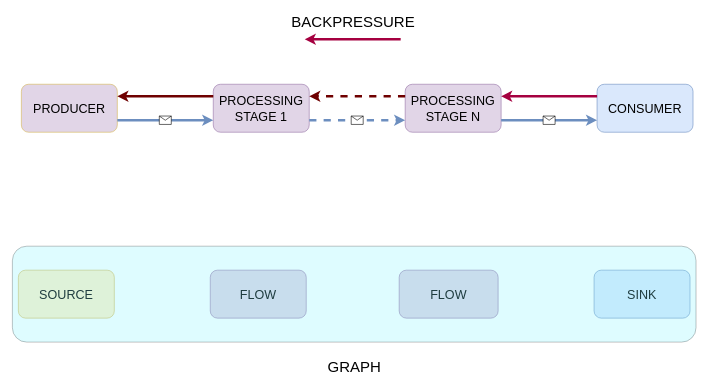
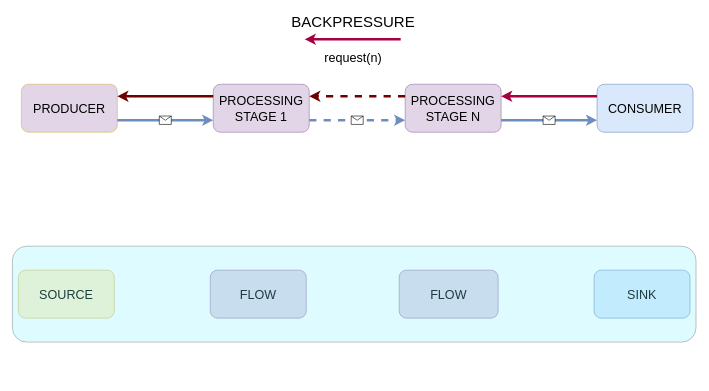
  <mxCell id="0" />
  <mxCell id="1" parent="0" />
  <mxCell id="2" value="" style="group" parent="1" vertex="1" connectable="0"><mxGeometry x="35" y="140" width="1120" height="80" as="geometry" /></mxCell>
  <mxCell id="3" value="&lt;font style=&quot;font-size: 21px;&quot;&gt;PRODUCER&lt;/font&gt;" style="rounded=1;whiteSpace=wrap;html=1;fillColor=#e1d5e7;strokeColor=#d6b656;" parent="2" vertex="1"><mxGeometry width="160.0" height="80" as="geometry" /></mxCell>
  <mxCell id="4" value="&lt;font style=&quot;font-size: 21px;&quot;&gt;CONSUMER&lt;/font&gt;" style="rounded=1;whiteSpace=wrap;html=1;fillColor=#dae8fc;strokeColor=#6c8ebf;" parent="2" vertex="1"><mxGeometry x="960.0" width="160.0" height="80" as="geometry" /></mxCell>
  <mxCell id="5" value="&lt;span style=&quot;font-size: 21px;&quot;&gt;PROCESSING&lt;br&gt;STAGE 1&lt;br&gt;&lt;/span&gt;" style="rounded=1;whiteSpace=wrap;html=1;fillColor=#e1d5e7;strokeColor=#9673a6;" parent="2" vertex="1"><mxGeometry x="320.0" width="160.0" height="80" as="geometry" /></mxCell>
  <mxCell id="6" value="&lt;font style=&quot;font-size: 21px;&quot;&gt;PROCESSING&lt;br&gt;STAGE N&lt;br&gt;&lt;/font&gt;" style="rounded=1;whiteSpace=wrap;html=1;fillColor=#e1d5e7;strokeColor=#9673a6;" parent="2" vertex="1"><mxGeometry x="640.0" width="160.0" height="80" as="geometry" /></mxCell>
  <mxCell id="7" value="" style="endArrow=classic;html=1;rounded=0;fontSize=21;entryX=0;entryY=0.75;entryDx=0;entryDy=0;exitX=1;exitY=0.75;exitDx=0;exitDy=0;fillColor=#dae8fc;strokeColor=#6c8ebf;strokeWidth=4;" parent="2" source="3" target="5" edge="1"><mxGeometry relative="1" as="geometry"><mxPoint x="200" y="53.333" as="sourcePoint" /><mxPoint x="310" y="80" as="targetPoint" /></mxGeometry></mxCell>
  <mxCell id="8" value="" style="shape=message;html=1;outlineConnect=0;fontSize=21;" parent="7" vertex="1"><mxGeometry width="20" height="14" relative="1" as="geometry"><mxPoint x="-10" y="-7" as="offset" /></mxGeometry></mxCell>
  <mxCell id="9" value="" style="endArrow=classic;html=1;rounded=0;fontSize=21;exitX=1;exitY=0.75;exitDx=0;exitDy=0;entryX=0;entryY=0.75;entryDx=0;entryDy=0;dashed=1;fillColor=#dae8fc;strokeColor=#6c8ebf;strokeWidth=4;" parent="2" source="5" target="6" edge="1"><mxGeometry relative="1" as="geometry"><mxPoint x="520" y="80" as="sourcePoint" /><mxPoint x="610.0" y="113.333" as="targetPoint" /></mxGeometry></mxCell>
  <mxCell id="10" value="" style="shape=message;html=1;outlineConnect=0;fontSize=21;" parent="9" vertex="1"><mxGeometry width="20" height="14" relative="1" as="geometry"><mxPoint x="-10" y="-7" as="offset" /></mxGeometry></mxCell>
  <mxCell id="11" value="" style="endArrow=classic;html=1;rounded=0;fontSize=21;entryX=0;entryY=0.75;entryDx=0;entryDy=0;exitX=1;exitY=0.75;exitDx=0;exitDy=0;strokeWidth=4;fillColor=#dae8fc;strokeColor=#6c8ebf;" parent="2" source="6" target="4" edge="1"><mxGeometry relative="1" as="geometry"><mxPoint x="790.0" y="113.333" as="sourcePoint" /><mxPoint x="950.0" y="113.333" as="targetPoint" /></mxGeometry></mxCell>
  <mxCell id="12" value="" style="shape=message;html=1;outlineConnect=0;fontSize=21;" parent="11" vertex="1"><mxGeometry width="20" height="14" relative="1" as="geometry"><mxPoint x="-10" y="-7" as="offset" /></mxGeometry></mxCell>
  <mxCell id="13" value="" style="endArrow=classic;html=1;rounded=0;fontSize=21;strokeWidth=4;entryX=1;entryY=0.25;entryDx=0;entryDy=0;exitX=0;exitY=0.25;exitDx=0;exitDy=0;fillColor=#d80073;strokeColor=#A50040;" parent="2" source="4" target="6" edge="1"><mxGeometry width="50" height="50" relative="1" as="geometry"><mxPoint x="540" y="213.333" as="sourcePoint" /><mxPoint x="590.0" y="180" as="targetPoint" /></mxGeometry></mxCell>
  <mxCell id="14" value="" style="endArrow=classic;html=1;rounded=0;dashed=1;fontSize=21;strokeWidth=4;entryX=1;entryY=0.25;entryDx=0;entryDy=0;exitX=0;exitY=0.25;exitDx=0;exitDy=0;fillColor=#a20025;strokeColor=#6F0000;" parent="2" source="6" target="5" edge="1"><mxGeometry width="50" height="50" relative="1" as="geometry"><mxPoint x="600" y="13.333" as="sourcePoint" /><mxPoint x="480.0" y="26.667" as="targetPoint" /></mxGeometry></mxCell>
  <mxCell id="15" value="" style="endArrow=classic;html=1;rounded=0;fontSize=21;strokeWidth=4;entryX=1;entryY=0.25;entryDx=0;entryDy=0;exitX=0;exitY=0.25;exitDx=0;exitDy=0;fillColor=#a20025;strokeColor=#6F0000;" parent="2" source="5" target="3" edge="1"><mxGeometry width="50" height="50" relative="1" as="geometry"><mxPoint x="280" y="-6.667" as="sourcePoint" /><mxPoint x="190" as="targetPoint" /></mxGeometry></mxCell>
  <mxCell id="16" value="" style="group" parent="1" vertex="1" connectable="0"><mxGeometry x="492.5" width="205" height="90" as="geometry" y="20" /></mxCell>
  <mxCell id="17" value="&lt;font style=&quot;font-size: 25px;&quot;&gt;BACKPRESSURE&lt;/font&gt;" style="text;html=1;align=center;verticalAlign=middle;resizable=0;points=[];autosize=1;strokeColor=none;fillColor=none;fontSize=21;" parent="16" vertex="1"><mxGeometry x="-15" width="220" height="30" as="geometry" /></mxCell>
  <mxCell id="18" value="" style="endArrow=classic;html=1;rounded=0;fontSize=21;strokeWidth=4;entryX=1;entryY=0.25;entryDx=0;entryDy=0;exitX=0;exitY=0.25;exitDx=0;exitDy=0;fillColor=#d80073;strokeColor=#A50040;" parent="16" edge="1"><mxGeometry width="50" height="50" relative="1" as="geometry"><mxPoint x="175" y="45" as="sourcePoint" /><mxPoint x="15" y="45" as="targetPoint" /></mxGeometry></mxCell>
+ <mxCell id="19" value="request(n)" style="text;html=1;align=center;verticalAlign=middle;resizable=0;points=[];autosize=1;strokeColor=none;fillColor=none;fontSize=21;" parent="16" vertex="1"><mxGeometry x="40" y="60" width="110" height="30" as="geometry" /></mxCell>
  <mxCell id="20" value="" style="group" parent="1" vertex="1" connectable="0"><mxGeometry x="30" y="450" width="1130" height="180" as="geometry" /></mxCell>
  <mxCell id="21" value="&lt;font style=&quot;font-size: 21px;&quot;&gt;SOURCE&lt;/font&gt;" style="rounded=1;whiteSpace=wrap;html=1;fillColor=#fff2cc;strokeColor=#d6b656;" parent="20" vertex="1"><mxGeometry width="160" height="80" as="geometry" /></mxCell>
  <mxCell id="22" value="&lt;font style=&quot;font-size: 21px;&quot;&gt;SINK&lt;/font&gt;" style="rounded=1;whiteSpace=wrap;html=1;fillColor=#dae8fc;strokeColor=#6c8ebf;" parent="20" vertex="1"><mxGeometry x="960" width="160" height="80" as="geometry" /></mxCell>
  <mxCell id="23" value="&lt;span style=&quot;font-size: 21px;&quot;&gt;FLOW&lt;br&gt;&lt;/span&gt;" style="rounded=1;whiteSpace=wrap;html=1;fillColor=#e1d5e7;strokeColor=#9673a6;" parent="20" vertex="1"><mxGeometry x="320" width="160" height="80" as="geometry" /></mxCell>
  <mxCell id="24" value="&lt;span style=&quot;font-size: 21px;&quot;&gt;FLOW&lt;br&gt;&lt;/span&gt;" style="rounded=1;whiteSpace=wrap;html=1;fillColor=#e1d5e7;strokeColor=#9673a6;" parent="20" vertex="1"><mxGeometry x="635" width="165" height="80" as="geometry" /></mxCell>
- <mxCell id="25" value="&lt;font style=&quot;font-size: 25px;&quot;&gt;GRAPH&lt;/font&gt;" style="text;html=1;align=center;verticalAlign=middle;resizable=0;points=[];autosize=1;strokeColor=none;fillColor=none;fontSize=21;" parent="20" vertex="1"><mxGeometry x="510" y="145" width="100" height="30" as="geometry" /></mxCell>
  <mxCell id="26" value="" style="rounded=1;whiteSpace=wrap;html=1;fontSize=21;shadow=0;glass=0;fillColor=#7AF2FF;fillOpacity=62;opacity=40;" parent="20" vertex="1"><mxGeometry x="-10" y="-40" width="1140" height="160" as="geometry" /></mxCell>
